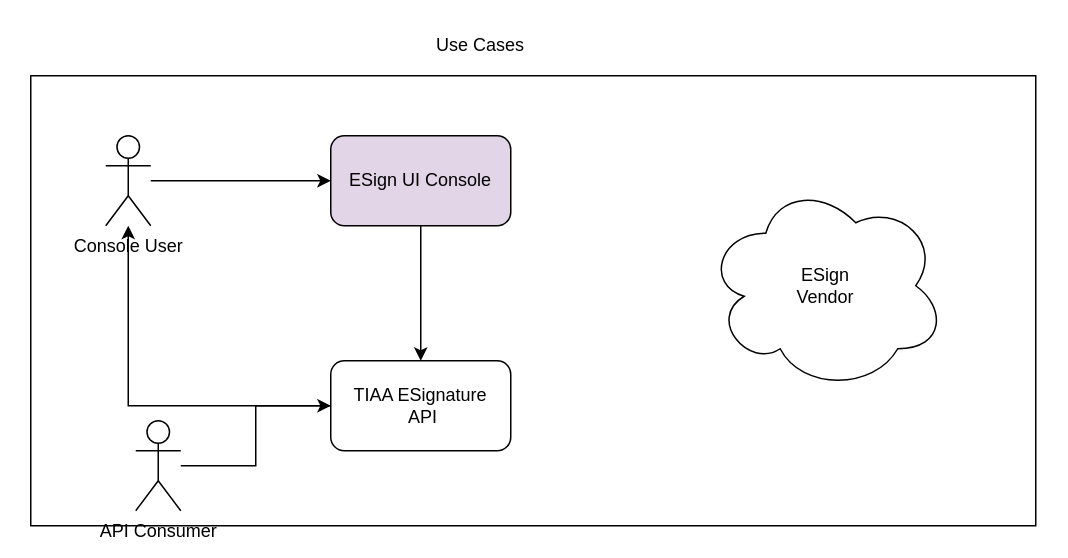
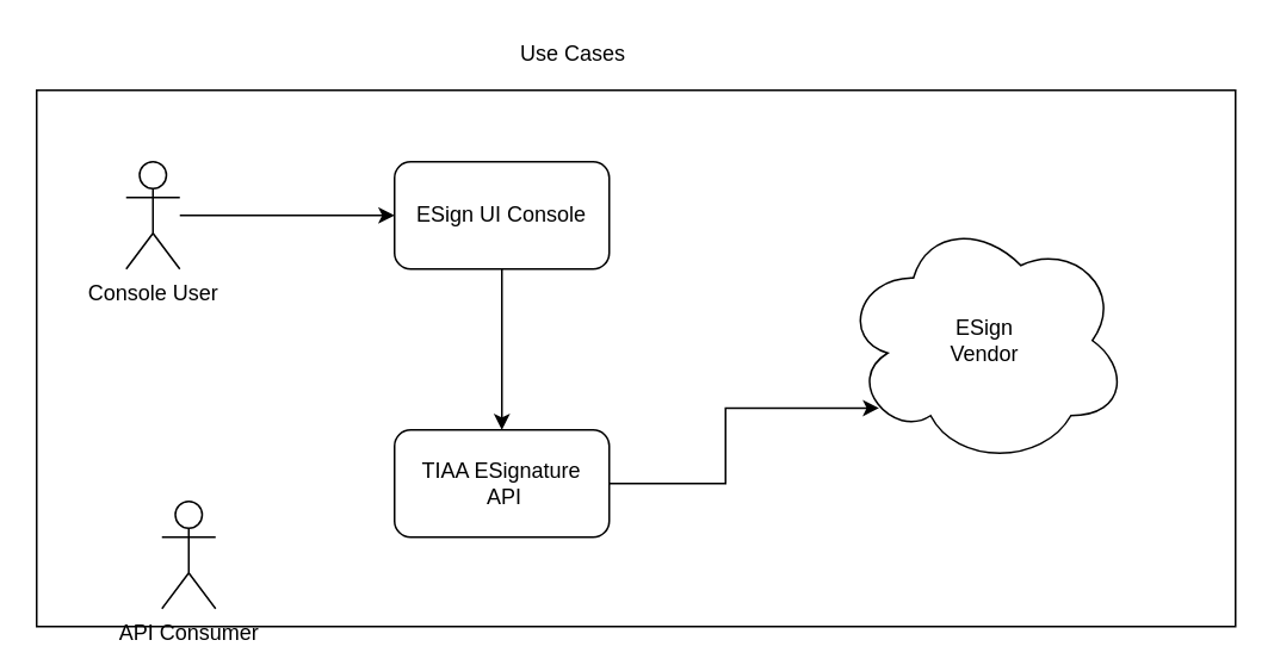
  <mxCell id="0" />
  <mxCell id="1" parent="0" />
  <mxCell id="2" value="" style="rounded=0;whiteSpace=wrap;html=1;" vertex="1" parent="1"><mxGeometry x="20" y="50" width="670" height="300" as="geometry" /></mxCell>
  <mxCell id="3" value="ESign&lt;br&gt;Vendor" style="ellipse;shape=cloud;whiteSpace=wrap;html=1;" vertex="1" parent="1"><mxGeometry x="470" y="120" width="160" height="140" as="geometry" /></mxCell>
  <mxCell id="4" style="edgeStyle=orthogonalEdgeStyle;rounded=0;orthogonalLoop=1;jettySize=auto;html=1;" edge="1" parent="1" source="5" target="9"><mxGeometry relative="1" as="geometry" /></mxCell>
  <mxCell id="5" value="Console User" style="shape=umlActor;verticalLabelPosition=bottom;verticalAlign=top;html=1;outlineConnect=0;" vertex="1" parent="1"><mxGeometry x="70" y="90" width="30" height="60" as="geometry" /></mxCell>
- <mxCell id="6" style="edgeStyle=orthogonalEdgeStyle;rounded=0;orthogonalLoop=1;jettySize=auto;html=1;" edge="1" parent="1" source="7" target="11"><mxGeometry relative="1" as="geometry" /></mxCell>
  <mxCell id="7" value="API Consumer" style="shape=umlActor;verticalLabelPosition=bottom;verticalAlign=top;html=1;outlineConnect=0;" vertex="1" parent="1"><mxGeometry x="90" y="280" width="30" height="60" as="geometry" /></mxCell>
  <mxCell id="8" style="edgeStyle=orthogonalEdgeStyle;rounded=0;orthogonalLoop=1;jettySize=auto;html=1;" edge="1" parent="1" source="9" target="11"><mxGeometry relative="1" as="geometry" /></mxCell>
- <mxCell id="9" value="ESign UI Console" style="rounded=1;whiteSpace=wrap;html=1;fillColor=#e1d5e7;" vertex="1" parent="1"><mxGeometry x="220" y="90" width="120" height="60" as="geometry" /></mxCell>
- <mxCell id="10" style="edgeStyle=orthogonalEdgeStyle;rounded=0;orthogonalLoop=1;jettySize=auto;html=1;" edge="1" parent="1" source="11" target="5"><mxGeometry relative="1" as="geometry" /></mxCell>
+ <mxCell id="9" value="ESign UI Console" style="rounded=1;whiteSpace=wrap;html=1;" vertex="1" parent="1"><mxGeometry x="220" y="90" width="120" height="60" as="geometry" /></mxCell>
+ <mxCell id="10" style="edgeStyle=orthogonalEdgeStyle;rounded=0;orthogonalLoop=1;jettySize=auto;html=1;entryX=0.13;entryY=0.77;entryDx=0;entryDy=0;entryPerimeter=0;" edge="1" parent="1" source="11" target="3"><mxGeometry relative="1" as="geometry" /></mxCell>
  <mxCell id="11" value="TIAA ESignature&lt;br&gt;&amp;nbsp;API" style="rounded=1;whiteSpace=wrap;html=1;" vertex="1" parent="1"><mxGeometry x="220" y="240" width="120" height="60" as="geometry" /></mxCell>
  <mxCell id="12" value="Use Cases" style="text;html=1;strokeColor=none;fillColor=none;align=center;verticalAlign=middle;whiteSpace=wrap;rounded=0;" vertex="1" parent="1"><mxGeometry x="200" y="20" width="240" height="20" as="geometry" /></mxCell>
